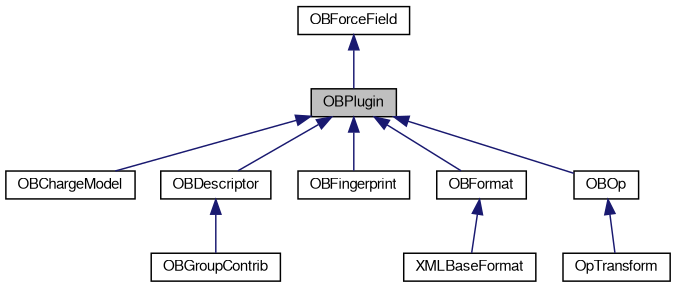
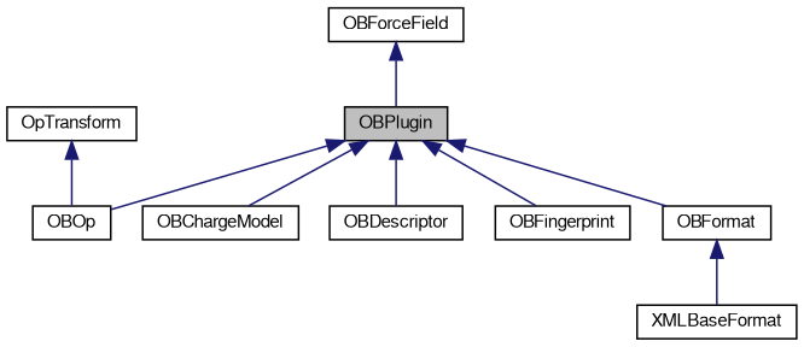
  digraph {
    node [color=black fillcolor=white fontname=FreeSans fontsize=10 shape=record style=filled]
    edge [color=midnightblue dir=back fontname=FreeSans fontsize=10 labelfontname=FreeSans labelfontsize=10 style=solid]
    n1 [fillcolor=grey75 fontcolor=black height=0.2 label=OBPlugin width=0.4]
    n2 [height=0.2 label=OBChargeModel width=0.4]
    n3 [height=0.2 label=OBDescriptor width=0.4]
    n4 [height=0.2 label=OBFingerprint width=0.4]
    n5 [height=0.2 label=OBFormat width=0.4]
    n6 [height=0.2 label=OBOp width=0.4]
-   n7 [height=0.2 label=OBGroupContrib width=0.4]
    n8 [height=0.2 label=OBForceField width=0.4]
    n9 [height=0.2 label=XMLBaseFormat width=0.4]
    n10 [height=0.2 label=OpTransform width=0.4]
    n1 -> n2
    n1 -> n3
    n1 -> n4
    n1 -> n5
    n1 -> n6
-   n3 -> n7
    n5 -> n9
-   n6 -> n10
+   n10 -> n6
    n8 -> n1
  }
